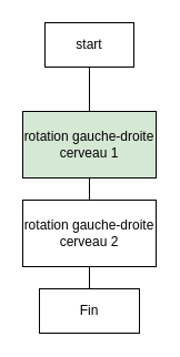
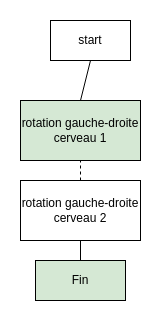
  <mxCell id="0" />
  <mxCell id="1" parent="0" />
- <mxCell id="2" value="start" style="rounded=0;whiteSpace=wrap;html=1;" vertex="1" parent="1"><mxGeometry x="40" y="20" width="80" height="40" as="geometry" /></mxCell>
+ <mxCell id="2" value="start" style="rounded=0;whiteSpace=wrap;html=1;" vertex="1" parent="1"><mxGeometry x="50" y="20" width="80" height="40" as="geometry" /></mxCell>
  <mxCell id="3" value="rotation gauche-droite cerveau 1" style="rounded=0;whiteSpace=wrap;html=1;fillColor=#d5e8d4;" vertex="1" parent="1"><mxGeometry x="20" y="100" width="120" height="60" as="geometry" /></mxCell>
  <mxCell id="4" value="" style="endArrow=none;html=1;entryX=0.5;entryY=0;entryDx=0;entryDy=0;exitX=0.5;exitY=1;exitDx=0;exitDy=0;" edge="1" parent="1" source="2" target="3"><mxGeometry width="50" height="50" relative="1" as="geometry"><mxPoint x="80" y="70" as="sourcePoint" /><mxPoint x="70" y="-20" as="targetPoint" /></mxGeometry></mxCell>
  <mxCell id="5" value="&lt;span&gt;rotation gauche-droite cerveau 2&lt;/span&gt;" style="rounded=0;whiteSpace=wrap;html=1;" vertex="1" parent="1"><mxGeometry x="20" y="180" width="120" height="60" as="geometry" /></mxCell>
  <mxCell id="6" value="" style="endArrow=none;html=1;" edge="1" parent="1"><mxGeometry width="50" height="50" relative="1" as="geometry"><mxPoint x="80" y="260" as="sourcePoint" /><mxPoint x="80" y="240" as="targetPoint" /></mxGeometry></mxCell>
- <mxCell id="7" value="" style="endArrow=none;html=1;entryX=0.5;entryY=1;entryDx=0;entryDy=0;exitX=0.5;exitY=0;exitDx=0;exitDy=0;" edge="1" parent="1" source="5" target="3"><mxGeometry width="50" height="50" relative="1" as="geometry"><mxPoint x="70" y="40" as="sourcePoint" /><mxPoint x="120" y="-10" as="targetPoint" /></mxGeometry></mxCell>
- <mxCell id="8" value="Fin" style="rounded=0;whiteSpace=wrap;html=1;" vertex="1" parent="1"><mxGeometry x="35" y="260" width="90" height="40" as="geometry" /></mxCell>
+ <mxCell id="7" value="" style="endArrow=none;html=1;entryX=0.5;entryY=1;entryDx=0;entryDy=0;exitX=0.5;exitY=0;exitDx=0;exitDy=0;dashed=1;" edge="1" parent="1" source="5" target="3"><mxGeometry width="50" height="50" relative="1" as="geometry"><mxPoint x="70" y="40" as="sourcePoint" /><mxPoint x="120" y="-10" as="targetPoint" /></mxGeometry></mxCell>
+ <mxCell id="8" value="Fin" style="rounded=0;whiteSpace=wrap;html=1;fillColor=#d5e8d4;" vertex="1" parent="1"><mxGeometry x="35" y="260" width="90" height="40" as="geometry" /></mxCell>
